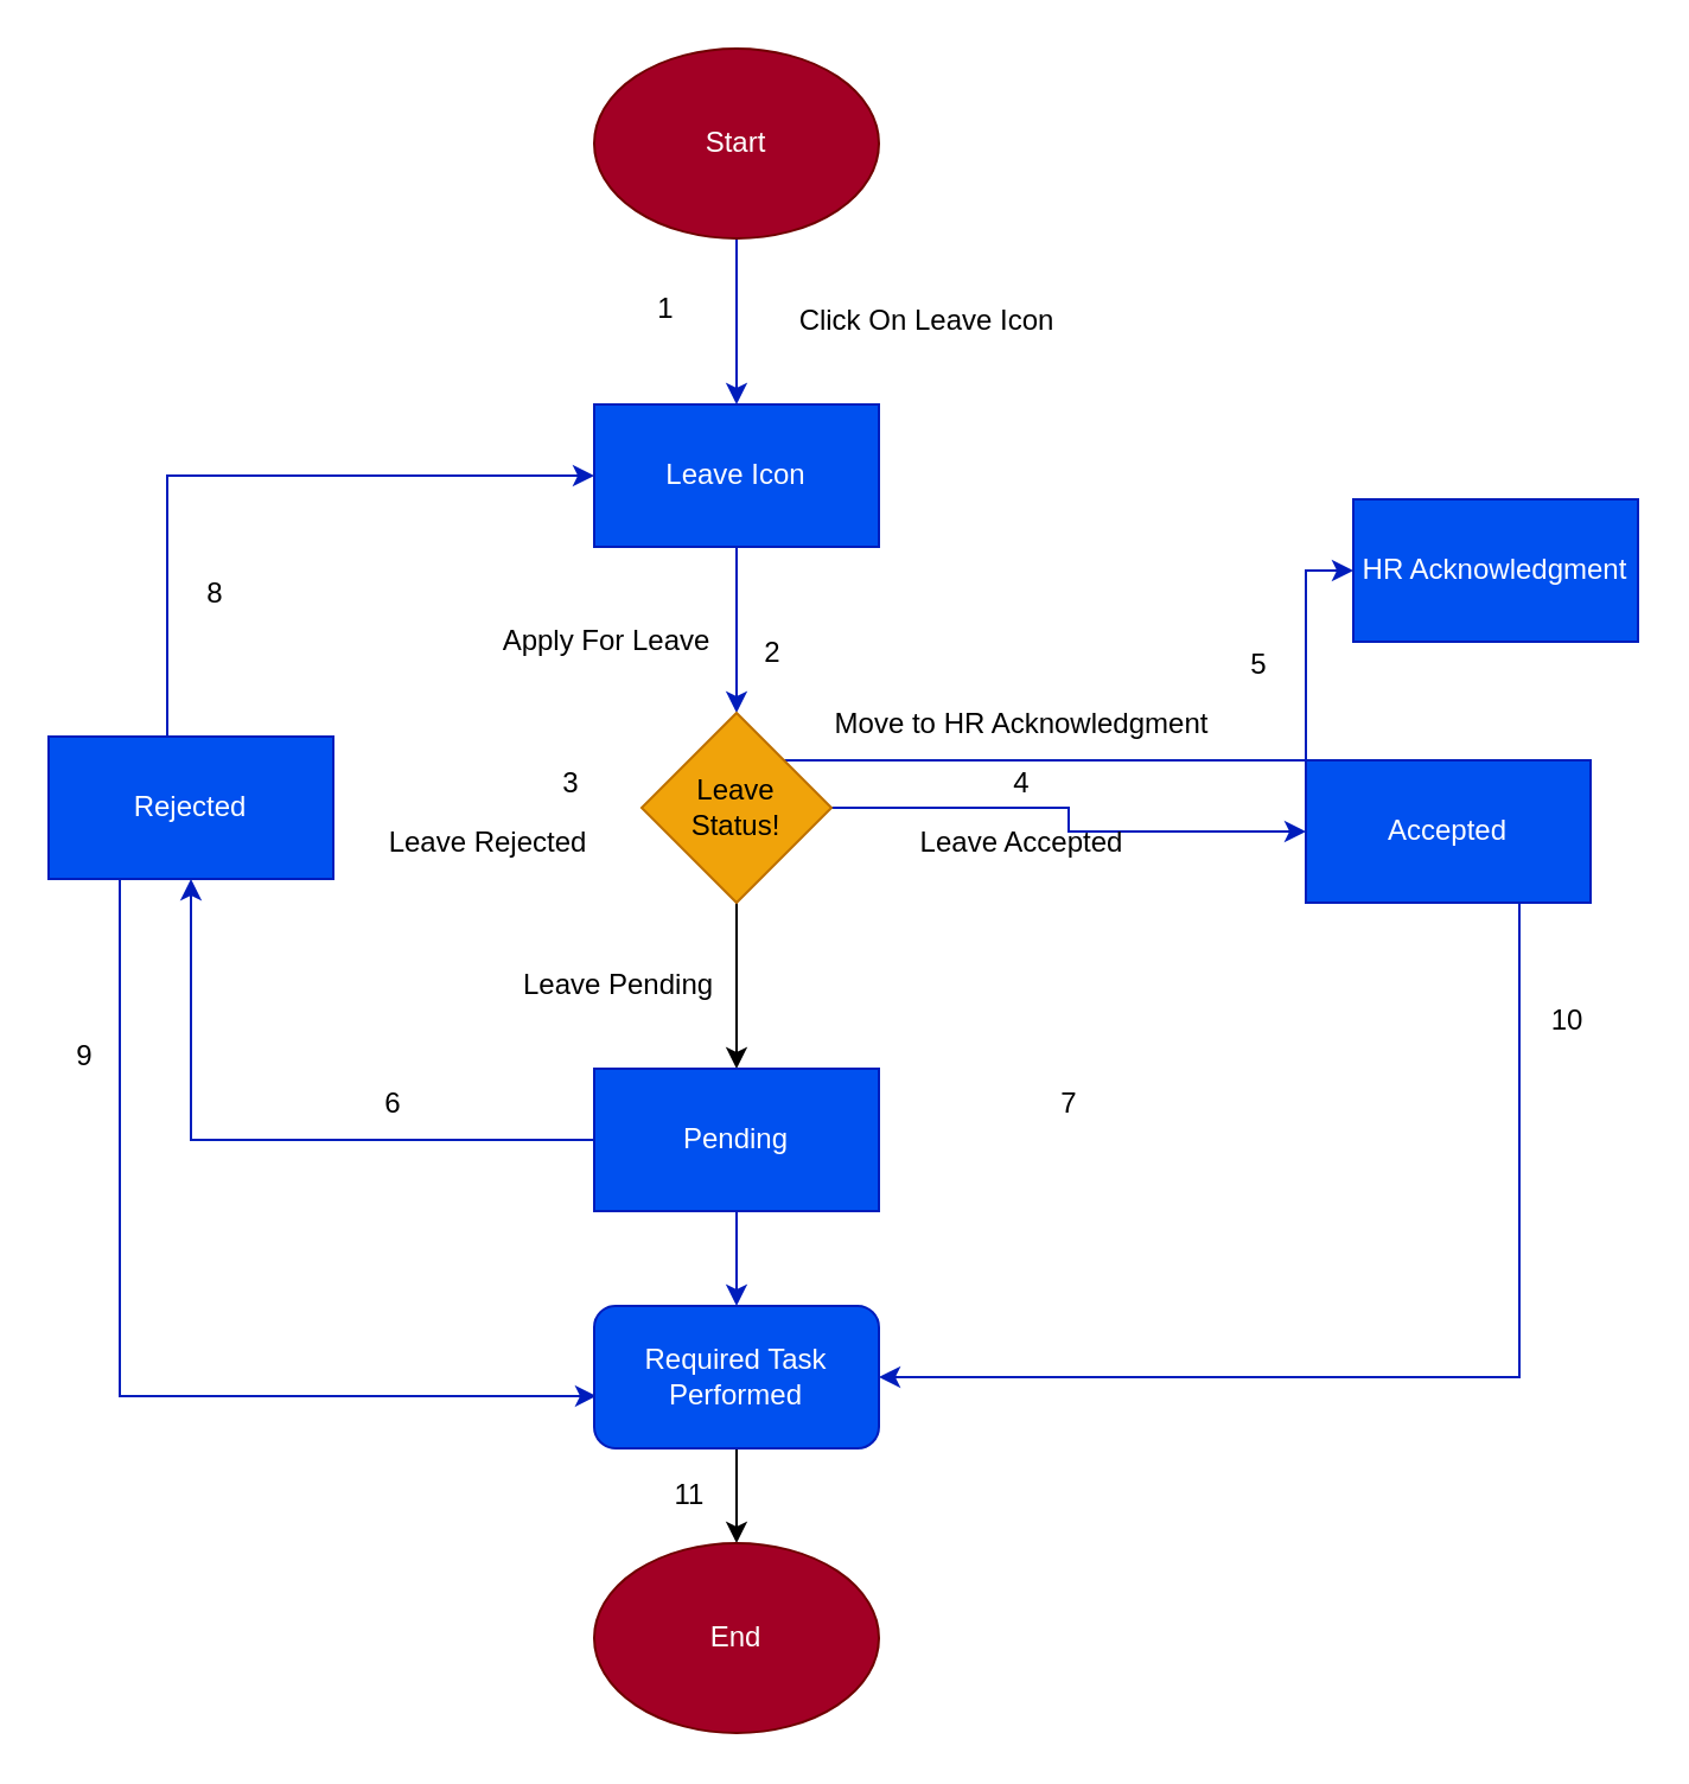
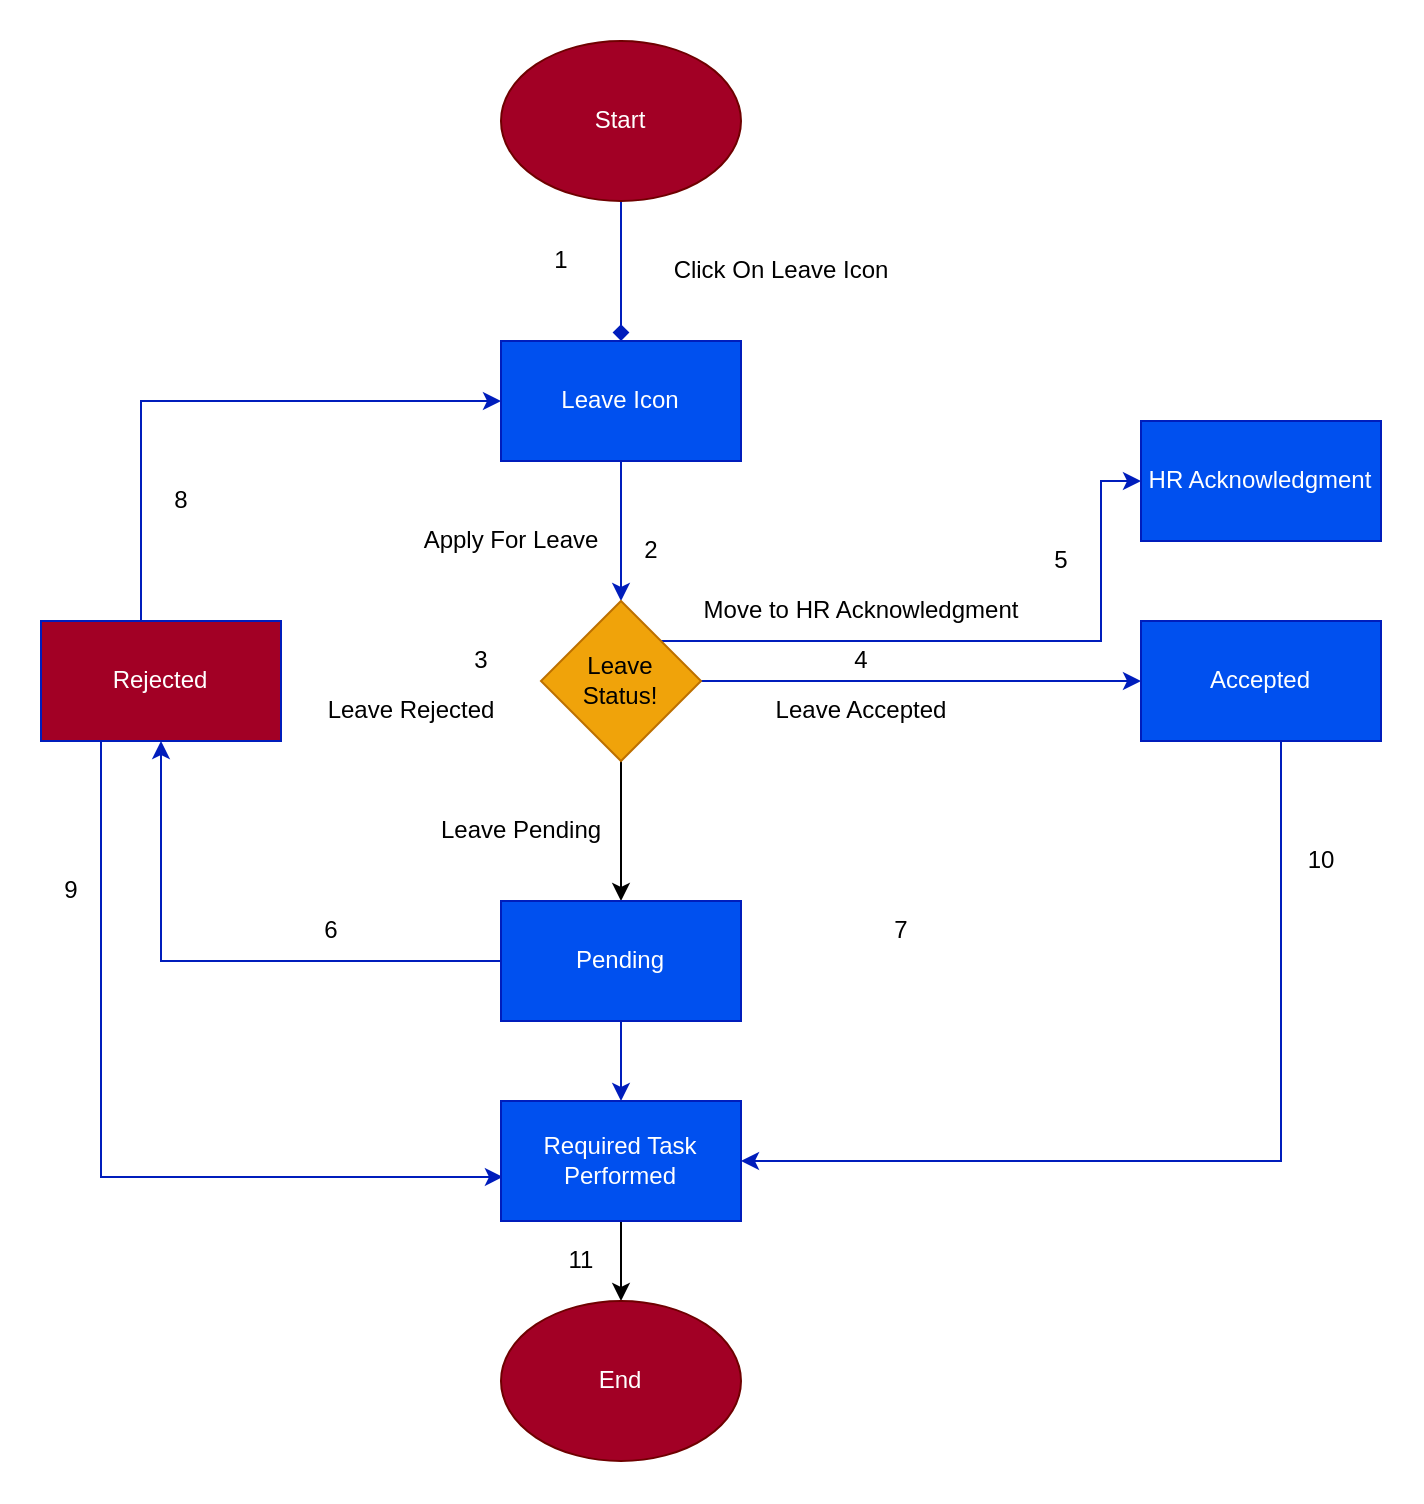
  <mxCell id="0" />
  <mxCell id="1" parent="0" />
- <mxCell id="2" value="" style="edgeStyle=orthogonalEdgeStyle;rounded=0;orthogonalLoop=1;jettySize=auto;html=1;fillColor=#0050ef;strokeColor=#001DBC;" parent="1" source="3" target="5" edge="1"><mxGeometry relative="1" as="geometry" /></mxCell>
+ <mxCell id="2" value="" style="edgeStyle=orthogonalEdgeStyle;rounded=0;orthogonalLoop=1;jettySize=auto;html=1;fillColor=#0050ef;strokeColor=#001DBC;endArrow=diamond;" parent="1" source="3" target="5" edge="1"><mxGeometry relative="1" as="geometry" /></mxCell>
  <mxCell id="3" value="Start" style="ellipse;whiteSpace=wrap;html=1;fillColor=#a20025;fontColor=#ffffff;strokeColor=#6F0000;" parent="1" vertex="1"><mxGeometry x="250" y="20" width="120" height="80" as="geometry" /></mxCell>
  <mxCell id="4" value="" style="edgeStyle=orthogonalEdgeStyle;rounded=0;orthogonalLoop=1;jettySize=auto;html=1;fillColor=#0050ef;strokeColor=#001DBC;" parent="1" source="5" target="10" edge="1"><mxGeometry relative="1" as="geometry" /></mxCell>
  <mxCell id="5" value="Leave Icon" style="rounded=0;whiteSpace=wrap;html=1;fillColor=#0050ef;fontColor=#ffffff;strokeColor=#001DBC;" parent="1" vertex="1"><mxGeometry x="250" y="170" width="120" height="60" as="geometry" /></mxCell>
  <mxCell id="6" value="Click On Leave Icon" style="text;html=1;align=center;verticalAlign=middle;resizable=0;points=[];autosize=1;strokeColor=none;fillColor=none;" parent="1" vertex="1"><mxGeometry x="325" y="120" width="130" height="30" as="geometry" /></mxCell>
  <mxCell id="7" value="" style="edgeStyle=orthogonalEdgeStyle;rounded=0;orthogonalLoop=1;jettySize=auto;html=1;fillColor=#0050ef;strokeColor=#001DBC;" parent="1" source="10" target="12" edge="1"><mxGeometry relative="1" as="geometry" /></mxCell>
  <mxCell id="8" value="" style="edgeStyle=orthogonalEdgeStyle;rounded=0;orthogonalLoop=1;jettySize=auto;html=1;" parent="1" source="10" target="15" edge="1"><mxGeometry relative="1" as="geometry" /></mxCell>
  <mxCell id="9" style="edgeStyle=orthogonalEdgeStyle;rounded=0;orthogonalLoop=1;jettySize=auto;html=1;exitX=1;exitY=0;exitDx=0;exitDy=0;entryX=0;entryY=0.5;entryDx=0;entryDy=0;fillColor=#0050ef;strokeColor=#001DBC;" parent="1" source="10" edge="1"><mxGeometry relative="1" as="geometry"><mxPoint x="570" y="240" as="targetPoint" /><Array as="points"><mxPoint x="550" y="320" /><mxPoint x="550" y="240" /></Array></mxGeometry></mxCell>
  <mxCell id="10" value="Leave &lt;br&gt;Status!" style="rhombus;whiteSpace=wrap;html=1;fillColor=#f0a30a;fontColor=#000000;strokeColor=#BD7000;" parent="1" vertex="1"><mxGeometry x="270" y="300" width="80" height="80" as="geometry" /></mxCell>
  <mxCell id="11" style="edgeStyle=orthogonalEdgeStyle;rounded=0;orthogonalLoop=1;jettySize=auto;html=1;entryX=1;entryY=0.5;entryDx=0;entryDy=0;fillColor=#0050ef;strokeColor=#001DBC;" parent="1" source="12" target="25" edge="1"><mxGeometry relative="1" as="geometry"><Array as="points"><mxPoint x="640" y="580" /></Array></mxGeometry></mxCell>
- <mxCell id="12" value="Accepted" style="whiteSpace=wrap;html=1;fillColor=#0050ef;fontColor=#ffffff;strokeColor=#001DBC;" parent="1" vertex="1"><mxGeometry x="550" y="320" width="120" height="60" as="geometry" /></mxCell>
+ <mxCell id="12" value="Accepted" style="whiteSpace=wrap;html=1;fillColor=#0050ef;fontColor=#ffffff;strokeColor=#001DBC;" parent="1" vertex="1"><mxGeometry x="570" y="310" width="120" height="60" as="geometry" /></mxCell>
  <mxCell id="13" style="edgeStyle=orthogonalEdgeStyle;rounded=0;orthogonalLoop=1;jettySize=auto;html=1;entryX=0.5;entryY=1;entryDx=0;entryDy=0;fillColor=#0050ef;strokeColor=#001DBC;" parent="1" source="15" target="18" edge="1"><mxGeometry relative="1" as="geometry" /></mxCell>
  <mxCell id="14" style="edgeStyle=orthogonalEdgeStyle;rounded=0;orthogonalLoop=1;jettySize=auto;html=1;fillColor=#0050ef;strokeColor=#001DBC;" parent="1" source="15" target="25" edge="1"><mxGeometry relative="1" as="geometry" /></mxCell>
  <mxCell id="15" value="Pending" style="whiteSpace=wrap;html=1;fillColor=#0050ef;fontColor=#ffffff;strokeColor=#001DBC;" parent="1" vertex="1"><mxGeometry x="250" y="450" width="120" height="60" as="geometry" /></mxCell>
  <mxCell id="16" style="edgeStyle=orthogonalEdgeStyle;rounded=0;orthogonalLoop=1;jettySize=auto;html=1;entryX=0;entryY=0.5;entryDx=0;entryDy=0;fillColor=#0050ef;strokeColor=#001DBC;" parent="1" source="18" target="5" edge="1"><mxGeometry relative="1" as="geometry"><Array as="points"><mxPoint x="70" y="200" /></Array></mxGeometry></mxCell>
  <mxCell id="17" style="edgeStyle=orthogonalEdgeStyle;rounded=0;orthogonalLoop=1;jettySize=auto;html=1;exitX=0.25;exitY=1;exitDx=0;exitDy=0;entryX=0.008;entryY=0.633;entryDx=0;entryDy=0;entryPerimeter=0;fillColor=#0050ef;strokeColor=#001DBC;" parent="1" source="18" target="25" edge="1"><mxGeometry relative="1" as="geometry" /></mxCell>
- <mxCell id="18" value="Rejected" style="whiteSpace=wrap;html=1;fillColor=#0050ef;fontColor=#ffffff;strokeColor=#001DBC;" parent="1" vertex="1"><mxGeometry x="20" y="310" width="120" height="60" as="geometry" /></mxCell>
+ <mxCell id="18" value="Rejected" style="whiteSpace=wrap;html=1;fillColor=#a20025;fontColor=#ffffff;strokeColor=#001DBC;" parent="1" vertex="1"><mxGeometry x="20" y="310" width="120" height="60" as="geometry" /></mxCell>
  <mxCell id="19" value="Apply For Leave" style="text;html=1;align=center;verticalAlign=middle;resizable=0;points=[];autosize=1;strokeColor=none;fillColor=none;" parent="1" vertex="1"><mxGeometry x="200" y="255" width="110" height="30" as="geometry" /></mxCell>
  <mxCell id="20" value="Leave Pending" style="text;html=1;align=center;verticalAlign=middle;resizable=0;points=[];autosize=1;strokeColor=none;fillColor=none;" parent="1" vertex="1"><mxGeometry x="210" y="400" width="100" height="30" as="geometry" /></mxCell>
  <mxCell id="21" value="Move to HR Acknowledgment" style="text;html=1;align=center;verticalAlign=middle;resizable=0;points=[];autosize=1;strokeColor=none;fillColor=none;" parent="1" vertex="1"><mxGeometry x="340" y="290" width="180" height="30" as="geometry" /></mxCell>
  <mxCell id="22" value="Leave Rejected" style="text;html=1;align=center;verticalAlign=middle;resizable=0;points=[];autosize=1;strokeColor=none;fillColor=none;" parent="1" vertex="1"><mxGeometry x="150" y="340" width="110" height="30" as="geometry" /></mxCell>
  <mxCell id="23" value="Leave Accepted" style="text;html=1;align=center;verticalAlign=middle;resizable=0;points=[];autosize=1;strokeColor=none;fillColor=none;" parent="1" vertex="1"><mxGeometry x="375" y="340" width="110" height="30" as="geometry" /></mxCell>
  <mxCell id="24" value="" style="edgeStyle=orthogonalEdgeStyle;rounded=0;orthogonalLoop=1;jettySize=auto;html=1;" parent="1" source="25" target="26" edge="1"><mxGeometry relative="1" as="geometry" /></mxCell>
- <mxCell id="25" value="Required Task Performed" style="whiteSpace=wrap;html=1;fillColor=#0050ef;fontColor=#ffffff;strokeColor=#001DBC;rounded=1;" parent="1" vertex="1"><mxGeometry x="250" y="550" width="120" height="60" as="geometry" /></mxCell>
+ <mxCell id="25" value="Required Task Performed" style="rounded=0;whiteSpace=wrap;html=1;fillColor=#0050ef;fontColor=#ffffff;strokeColor=#001DBC;" parent="1" vertex="1"><mxGeometry x="250" y="550" width="120" height="60" as="geometry" /></mxCell>
  <mxCell id="26" value="End" style="ellipse;whiteSpace=wrap;html=1;fillColor=#a20025;fontColor=#ffffff;strokeColor=#6F0000;" parent="1" vertex="1"><mxGeometry x="250" y="650" width="120" height="80" as="geometry" /></mxCell>
  <mxCell id="27" value="HR Acknowledgment" style="rounded=0;whiteSpace=wrap;html=1;fillColor=#0050ef;fontColor=#ffffff;strokeColor=#001DBC;" parent="1" vertex="1"><mxGeometry x="570" y="210" width="120" height="60" as="geometry" /></mxCell>
  <mxCell id="28" value="1" style="text;html=1;align=center;verticalAlign=middle;resizable=0;points=[];autosize=1;strokeColor=none;fillColor=none;" vertex="1" parent="1"><mxGeometry x="265" y="115" width="30" height="30" as="geometry" /></mxCell>
  <mxCell id="29" value="2" style="text;html=1;align=center;verticalAlign=middle;resizable=0;points=[];autosize=1;strokeColor=none;fillColor=none;" vertex="1" parent="1"><mxGeometry x="310" y="260" width="30" height="30" as="geometry" /></mxCell>
  <mxCell id="30" value="3" style="text;html=1;align=center;verticalAlign=middle;resizable=0;points=[];autosize=1;strokeColor=none;fillColor=none;" vertex="1" parent="1"><mxGeometry x="225" y="315" width="30" height="30" as="geometry" /></mxCell>
  <mxCell id="31" value="4" style="text;html=1;align=center;verticalAlign=middle;resizable=0;points=[];autosize=1;strokeColor=none;fillColor=none;" vertex="1" parent="1"><mxGeometry x="415" y="315" width="30" height="30" as="geometry" /></mxCell>
  <mxCell id="32" value="5" style="text;html=1;align=center;verticalAlign=middle;resizable=0;points=[];autosize=1;strokeColor=none;fillColor=none;" vertex="1" parent="1"><mxGeometry x="515" y="265" width="30" height="30" as="geometry" /></mxCell>
  <mxCell id="33" value="6" style="text;html=1;align=center;verticalAlign=middle;resizable=0;points=[];autosize=1;strokeColor=none;fillColor=none;" vertex="1" parent="1"><mxGeometry x="150" y="450" width="30" height="30" as="geometry" /></mxCell>
  <mxCell id="34" value="7" style="text;html=1;align=center;verticalAlign=middle;resizable=0;points=[];autosize=1;strokeColor=none;fillColor=none;" vertex="1" parent="1"><mxGeometry x="435" y="450" width="30" height="30" as="geometry" /></mxCell>
  <mxCell id="35" value="8" style="text;html=1;align=center;verticalAlign=middle;resizable=0;points=[];autosize=1;strokeColor=none;fillColor=none;" vertex="1" parent="1"><mxGeometry x="75" y="235" width="30" height="30" as="geometry" /></mxCell>
  <mxCell id="36" value="9" style="text;html=1;align=center;verticalAlign=middle;resizable=0;points=[];autosize=1;strokeColor=none;fillColor=none;" vertex="1" parent="1"><mxGeometry x="20" y="430" width="30" height="30" as="geometry" /></mxCell>
  <mxCell id="37" value="10" style="text;html=1;align=center;verticalAlign=middle;resizable=0;points=[];autosize=1;strokeColor=none;fillColor=none;" vertex="1" parent="1"><mxGeometry x="640" y="415" width="40" height="30" as="geometry" /></mxCell>
  <mxCell id="38" value="11" style="text;html=1;align=center;verticalAlign=middle;resizable=0;points=[];autosize=1;strokeColor=none;fillColor=none;" vertex="1" parent="1"><mxGeometry x="270" y="615" width="40" height="30" as="geometry" /></mxCell>
